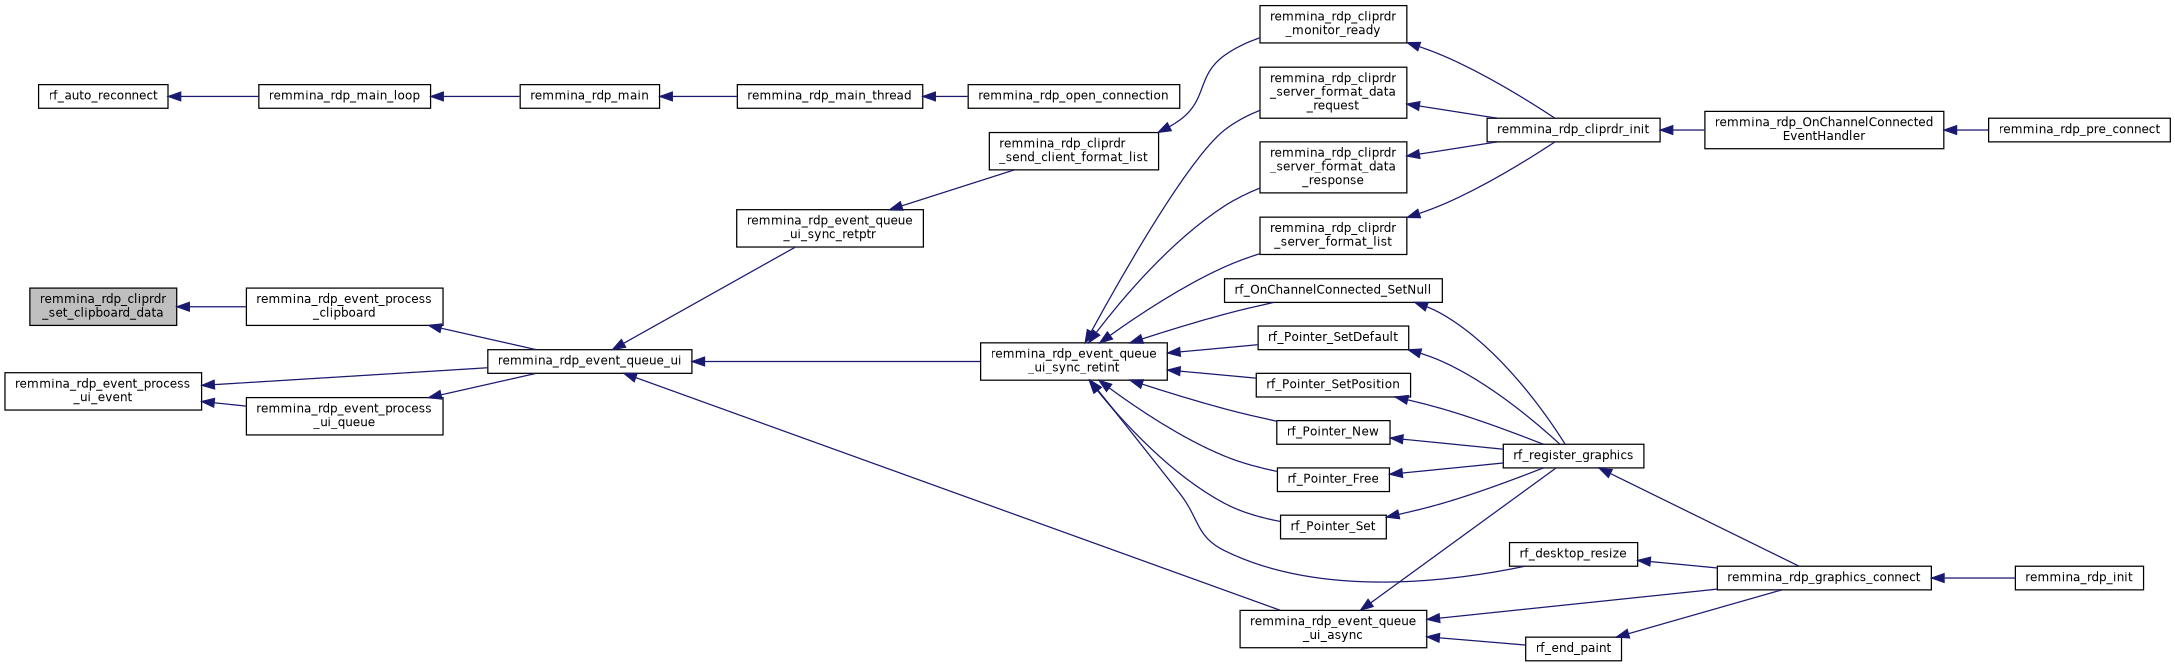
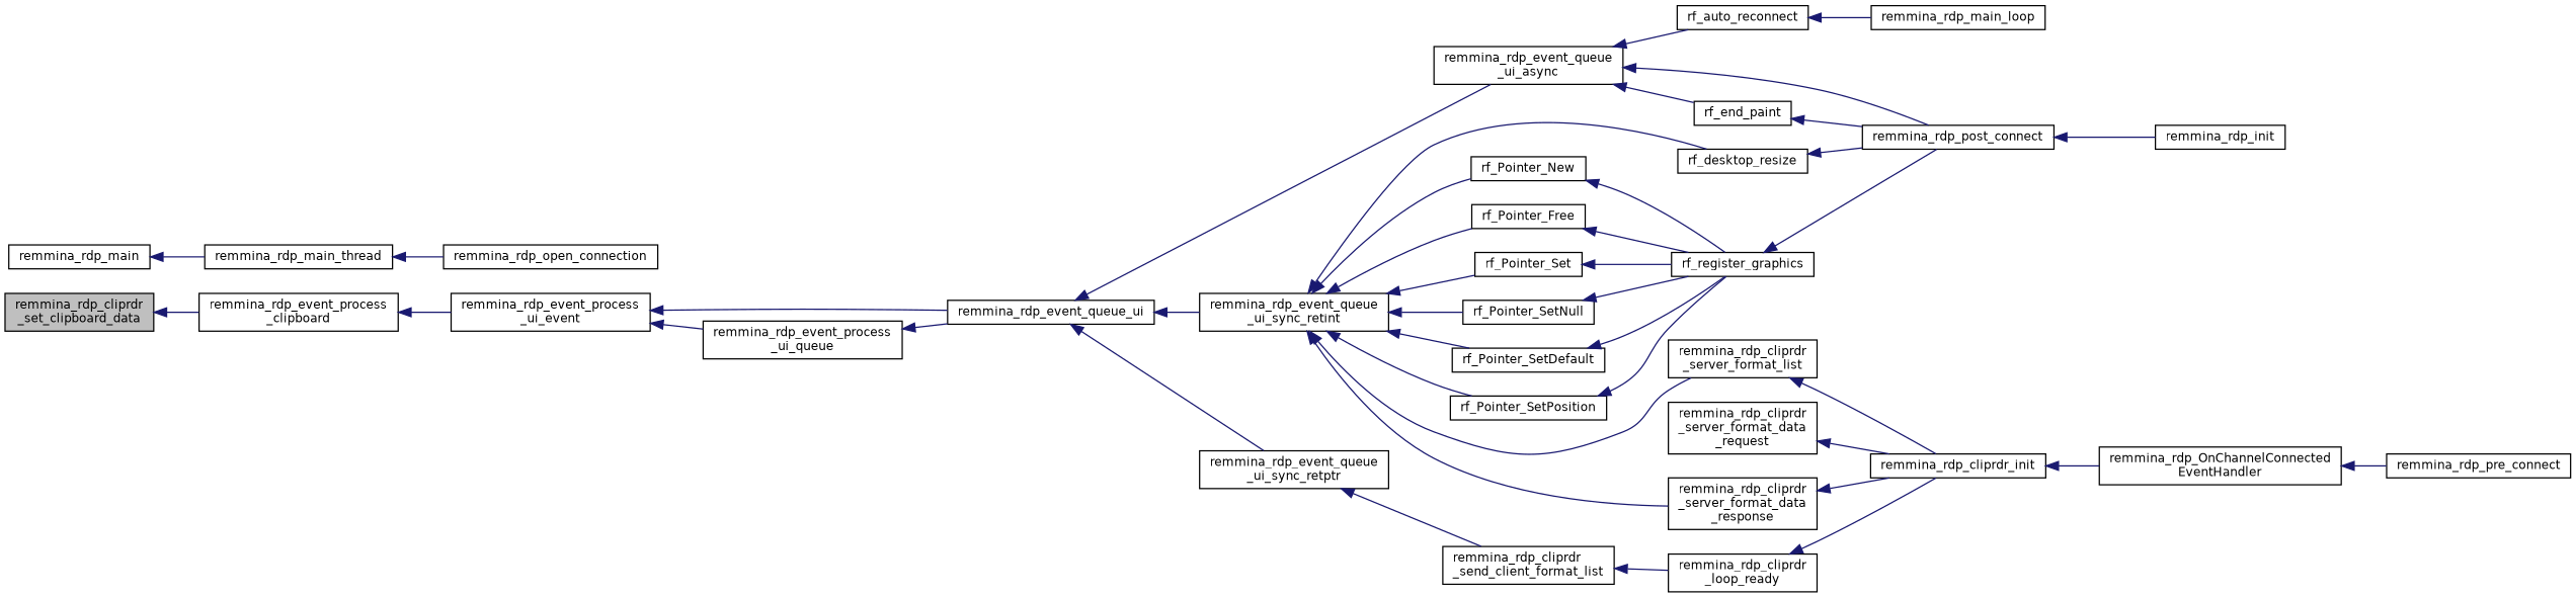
  digraph {
    rankdir=LR
    node [color=black fillcolor=white fontname=Helvetica fontsize=10 shape=record style=filled]
    edge [color=midnightblue dir=back fontname=Helvetica fontsize=10 labelfontname=Helvetica labelfontsize=10 style=solid]
    n1 [fillcolor=grey75 fontcolor=black height=0.2 label="remmina_rdp_cliprdr\l_set_clipboard_data" width=0.4]
    n2 [height=0.2 label="remmina_rdp_event_process\l_clipboard" width=0.4]
    n3 [height=0.2 label="remmina_rdp_event_process\l_ui_event" width=0.4]
    n4 [height=0.2 label="remmina_rdp_event_process\l_ui_queue" width=0.4]
    n5 [height=0.2 label=remmina_rdp_event_queue_ui width=0.4]
    n6 [height=0.2 label="remmina_rdp_event_queue\l_ui_async" width=0.4]
    n7 [height=0.2 label="remmina_rdp_event_queue\l_ui_sync_retint" width=0.4]
    n8 [height=0.2 label="remmina_rdp_event_queue\l_ui_sync_retptr" width=0.4]
    n9 [height=0.2 label=rf_auto_reconnect width=0.4]
    n10 [height=0.2 label=rf_end_paint width=0.4]
-   n11 [height=0.2 label=remmina_rdp_graphics_connect width=0.4]
+   n11 [height=0.2 label=remmina_rdp_post_connect width=0.4]
    n12 [height=0.2 label="remmina_rdp_cliprdr\l_server_format_list" width=0.4]
    n13 [height=0.2 label="remmina_rdp_cliprdr\l_server_format_data\l_request" width=0.4]
    n14 [height=0.2 label="remmina_rdp_cliprdr\l_server_format_data\l_response" width=0.4]
    n15 [height=0.2 label=rf_Pointer_New width=0.4]
    n16 [height=0.2 label=rf_Pointer_Free width=0.4]
    n17 [height=0.2 label=rf_Pointer_Set width=0.4]
-   n18 [height=0.2 label=rf_OnChannelConnected_SetNull width=0.4]
+   n18 [height=0.2 label=rf_Pointer_SetNull width=0.4]
    n19 [height=0.2 label=rf_Pointer_SetDefault width=0.4]
    n20 [height=0.2 label=rf_Pointer_SetPosition width=0.4]
    n21 [height=0.2 label=rf_desktop_resize width=0.4]
    n22 [height=0.2 label="remmina_rdp_cliprdr\l_send_client_format_list" width=0.4]
    n23 [height=0.2 label=remmina_rdp_main_loop width=0.4]
    n24 [height=0.2 label=remmina_rdp_init width=0.4]
    n25 [height=0.2 label=remmina_rdp_main width=0.4]
    n26 [height=0.2 label=remmina_rdp_main_thread width=0.4]
    n27 [height=0.2 label=remmina_rdp_open_connection width=0.4]
    n28 [height=0.2 label=remmina_rdp_cliprdr_init width=0.4]
    n29 [height=0.2 label=rf_register_graphics width=0.4]
    n30 [height=0.2 label="remmina_rdp_OnChannelConnected\lEventHandler" width=0.4]
    n31 [height=0.2 label=remmina_rdp_pre_connect width=0.4]
-   n32 [height=0.2 label="remmina_rdp_cliprdr\l_monitor_ready" width=0.4]
+   n32 [height=0.2 label="remmina_rdp_cliprdr\l_loop_ready" width=0.4]
    n1 -> n2
-   n2 -> n5
+   n2 -> n3
    n3 -> n4
    n3 -> n5
    n4 -> n5
    n5 -> n6
    n5 -> n7
    n5 -> n8
-   n6 -> n29
+   n6 -> n9
    n6 -> n10
    n6 -> n11
    n7 -> n12
-   n7 -> n13
    n7 -> n14
    n7 -> n15
    n7 -> n16
    n7 -> n17
    n7 -> n18
    n7 -> n19
    n7 -> n20
    n7 -> n21
    n8 -> n22
    n9 -> n23
    n10 -> n11
    n11 -> n24
    n12 -> n28
    n13 -> n28
    n14 -> n28
    n15 -> n29
    n16 -> n29
    n17 -> n29
    n18 -> n29
    n19 -> n29
    n20 -> n29
    n21 -> n11
    n22 -> n32
-   n23 -> n25
    n25 -> n26
    n26 -> n27
    n28 -> n30
    n29 -> n11
    n30 -> n31
    n32 -> n28
  }
